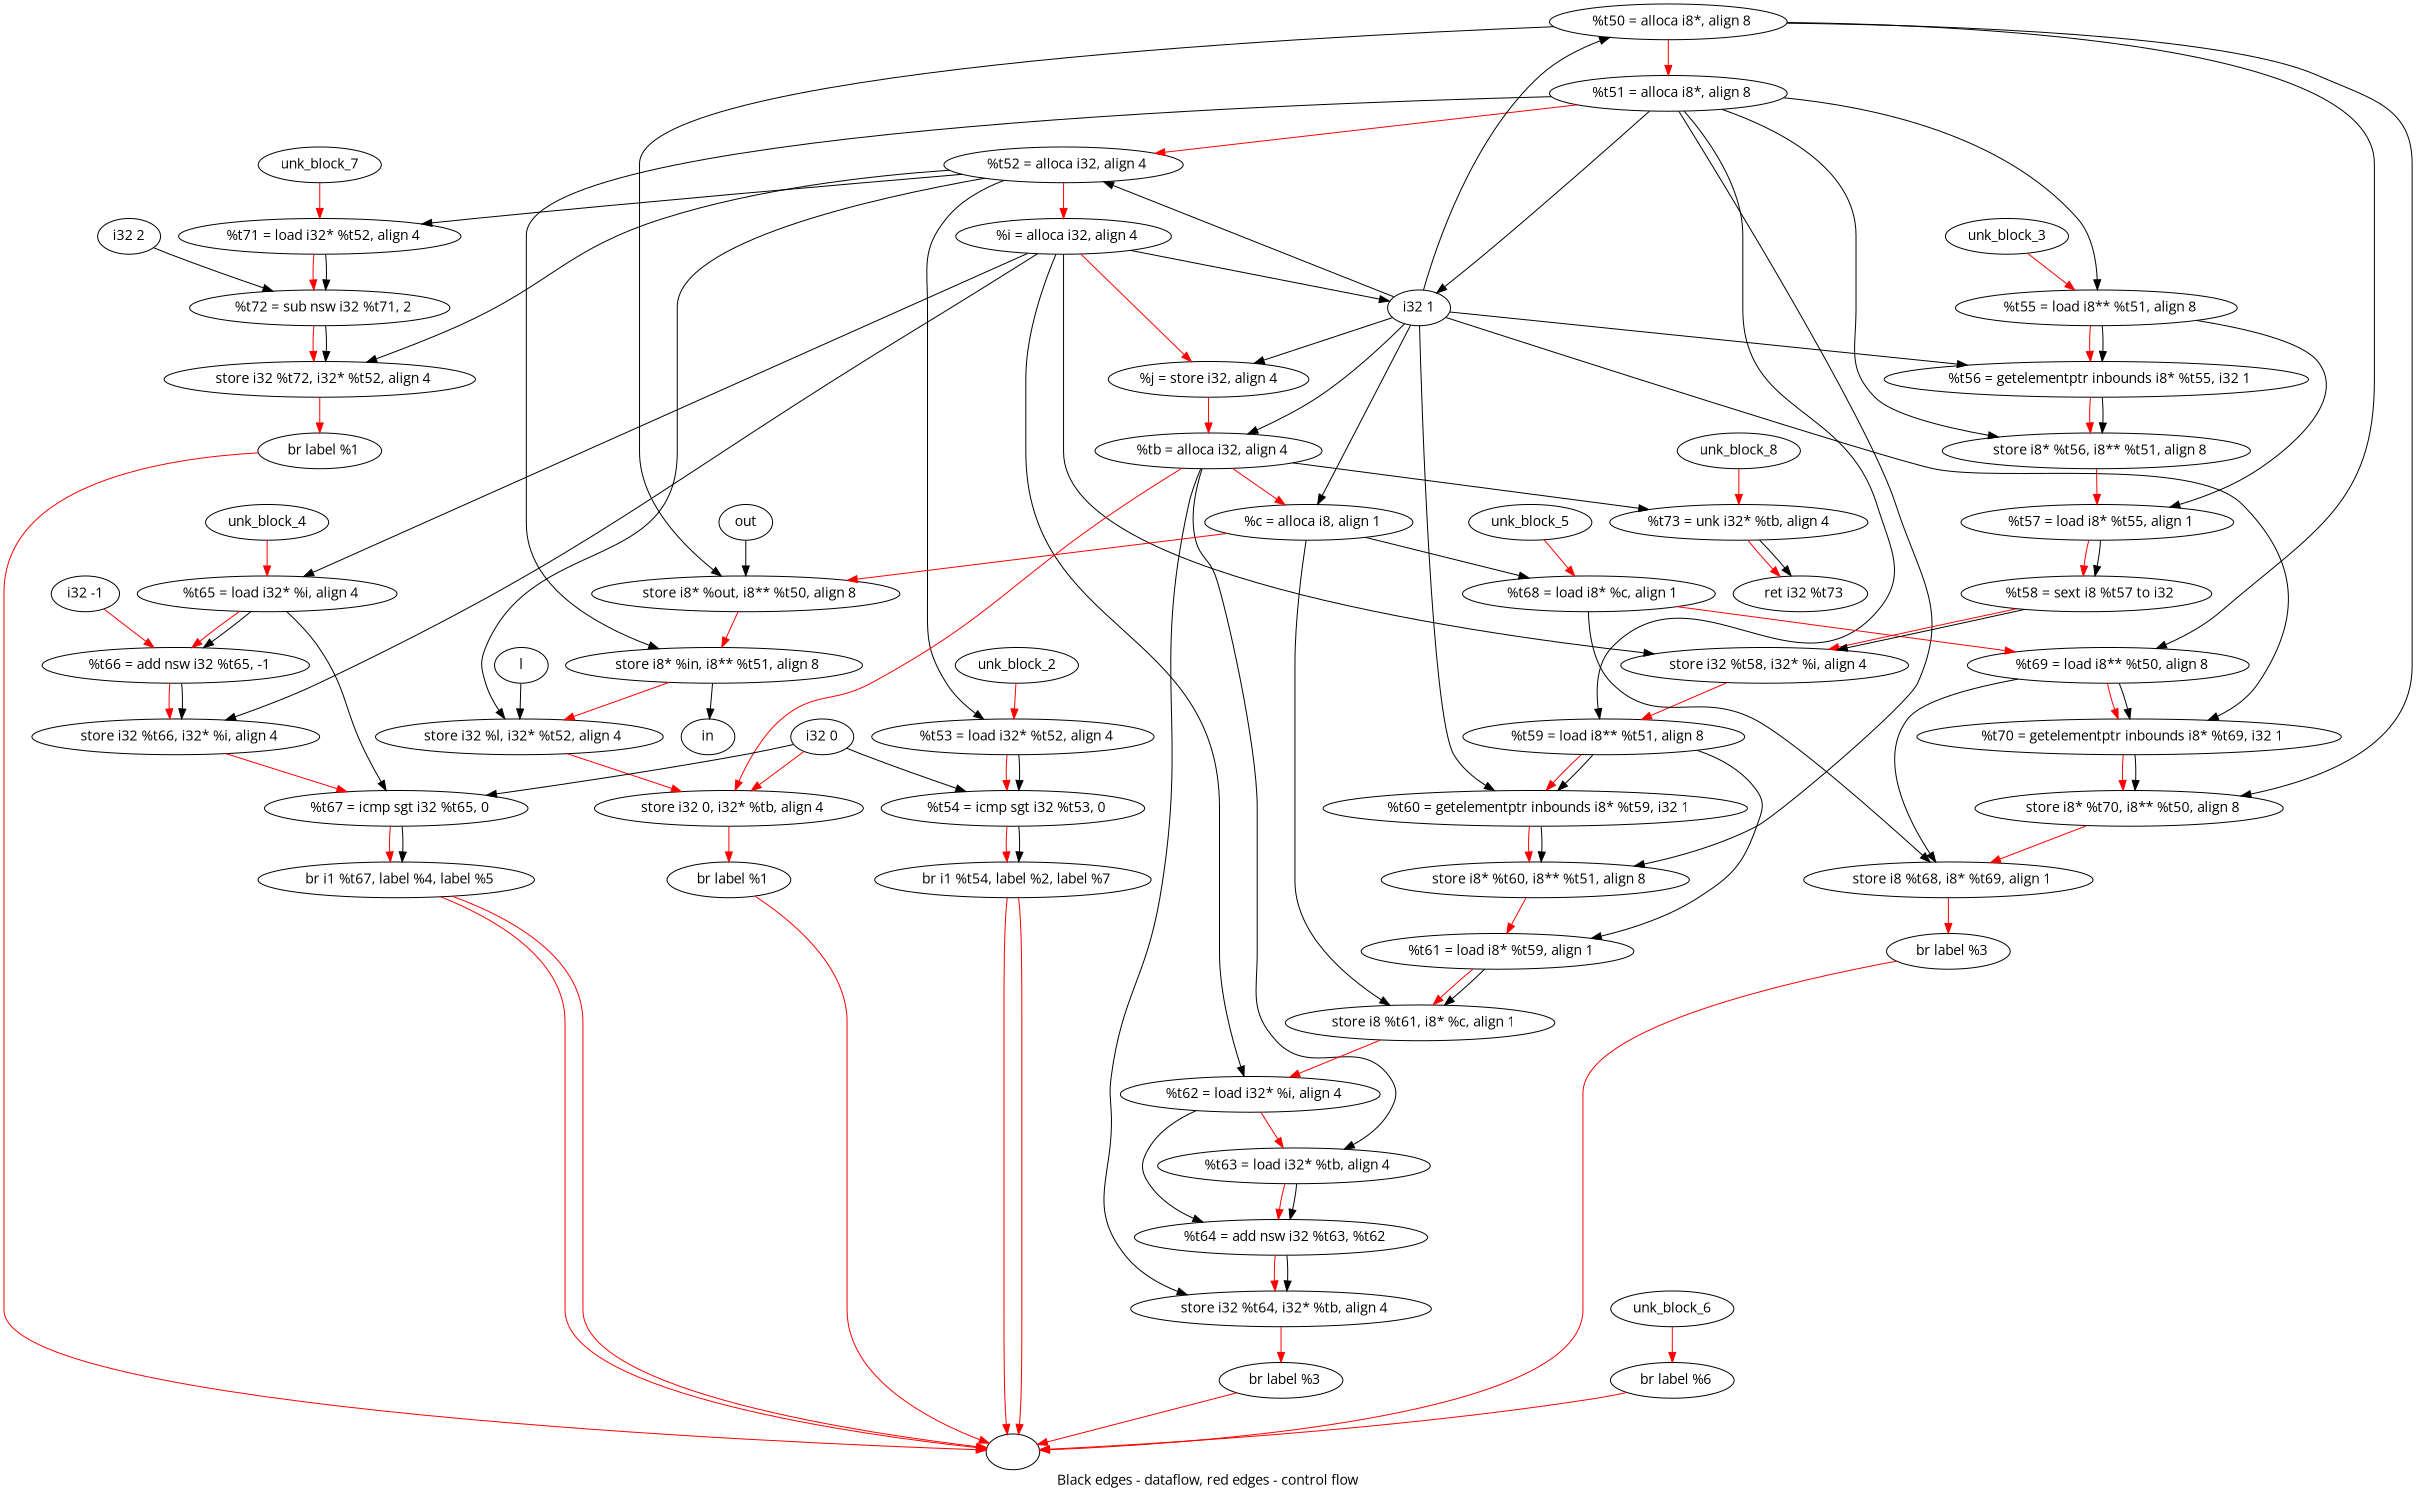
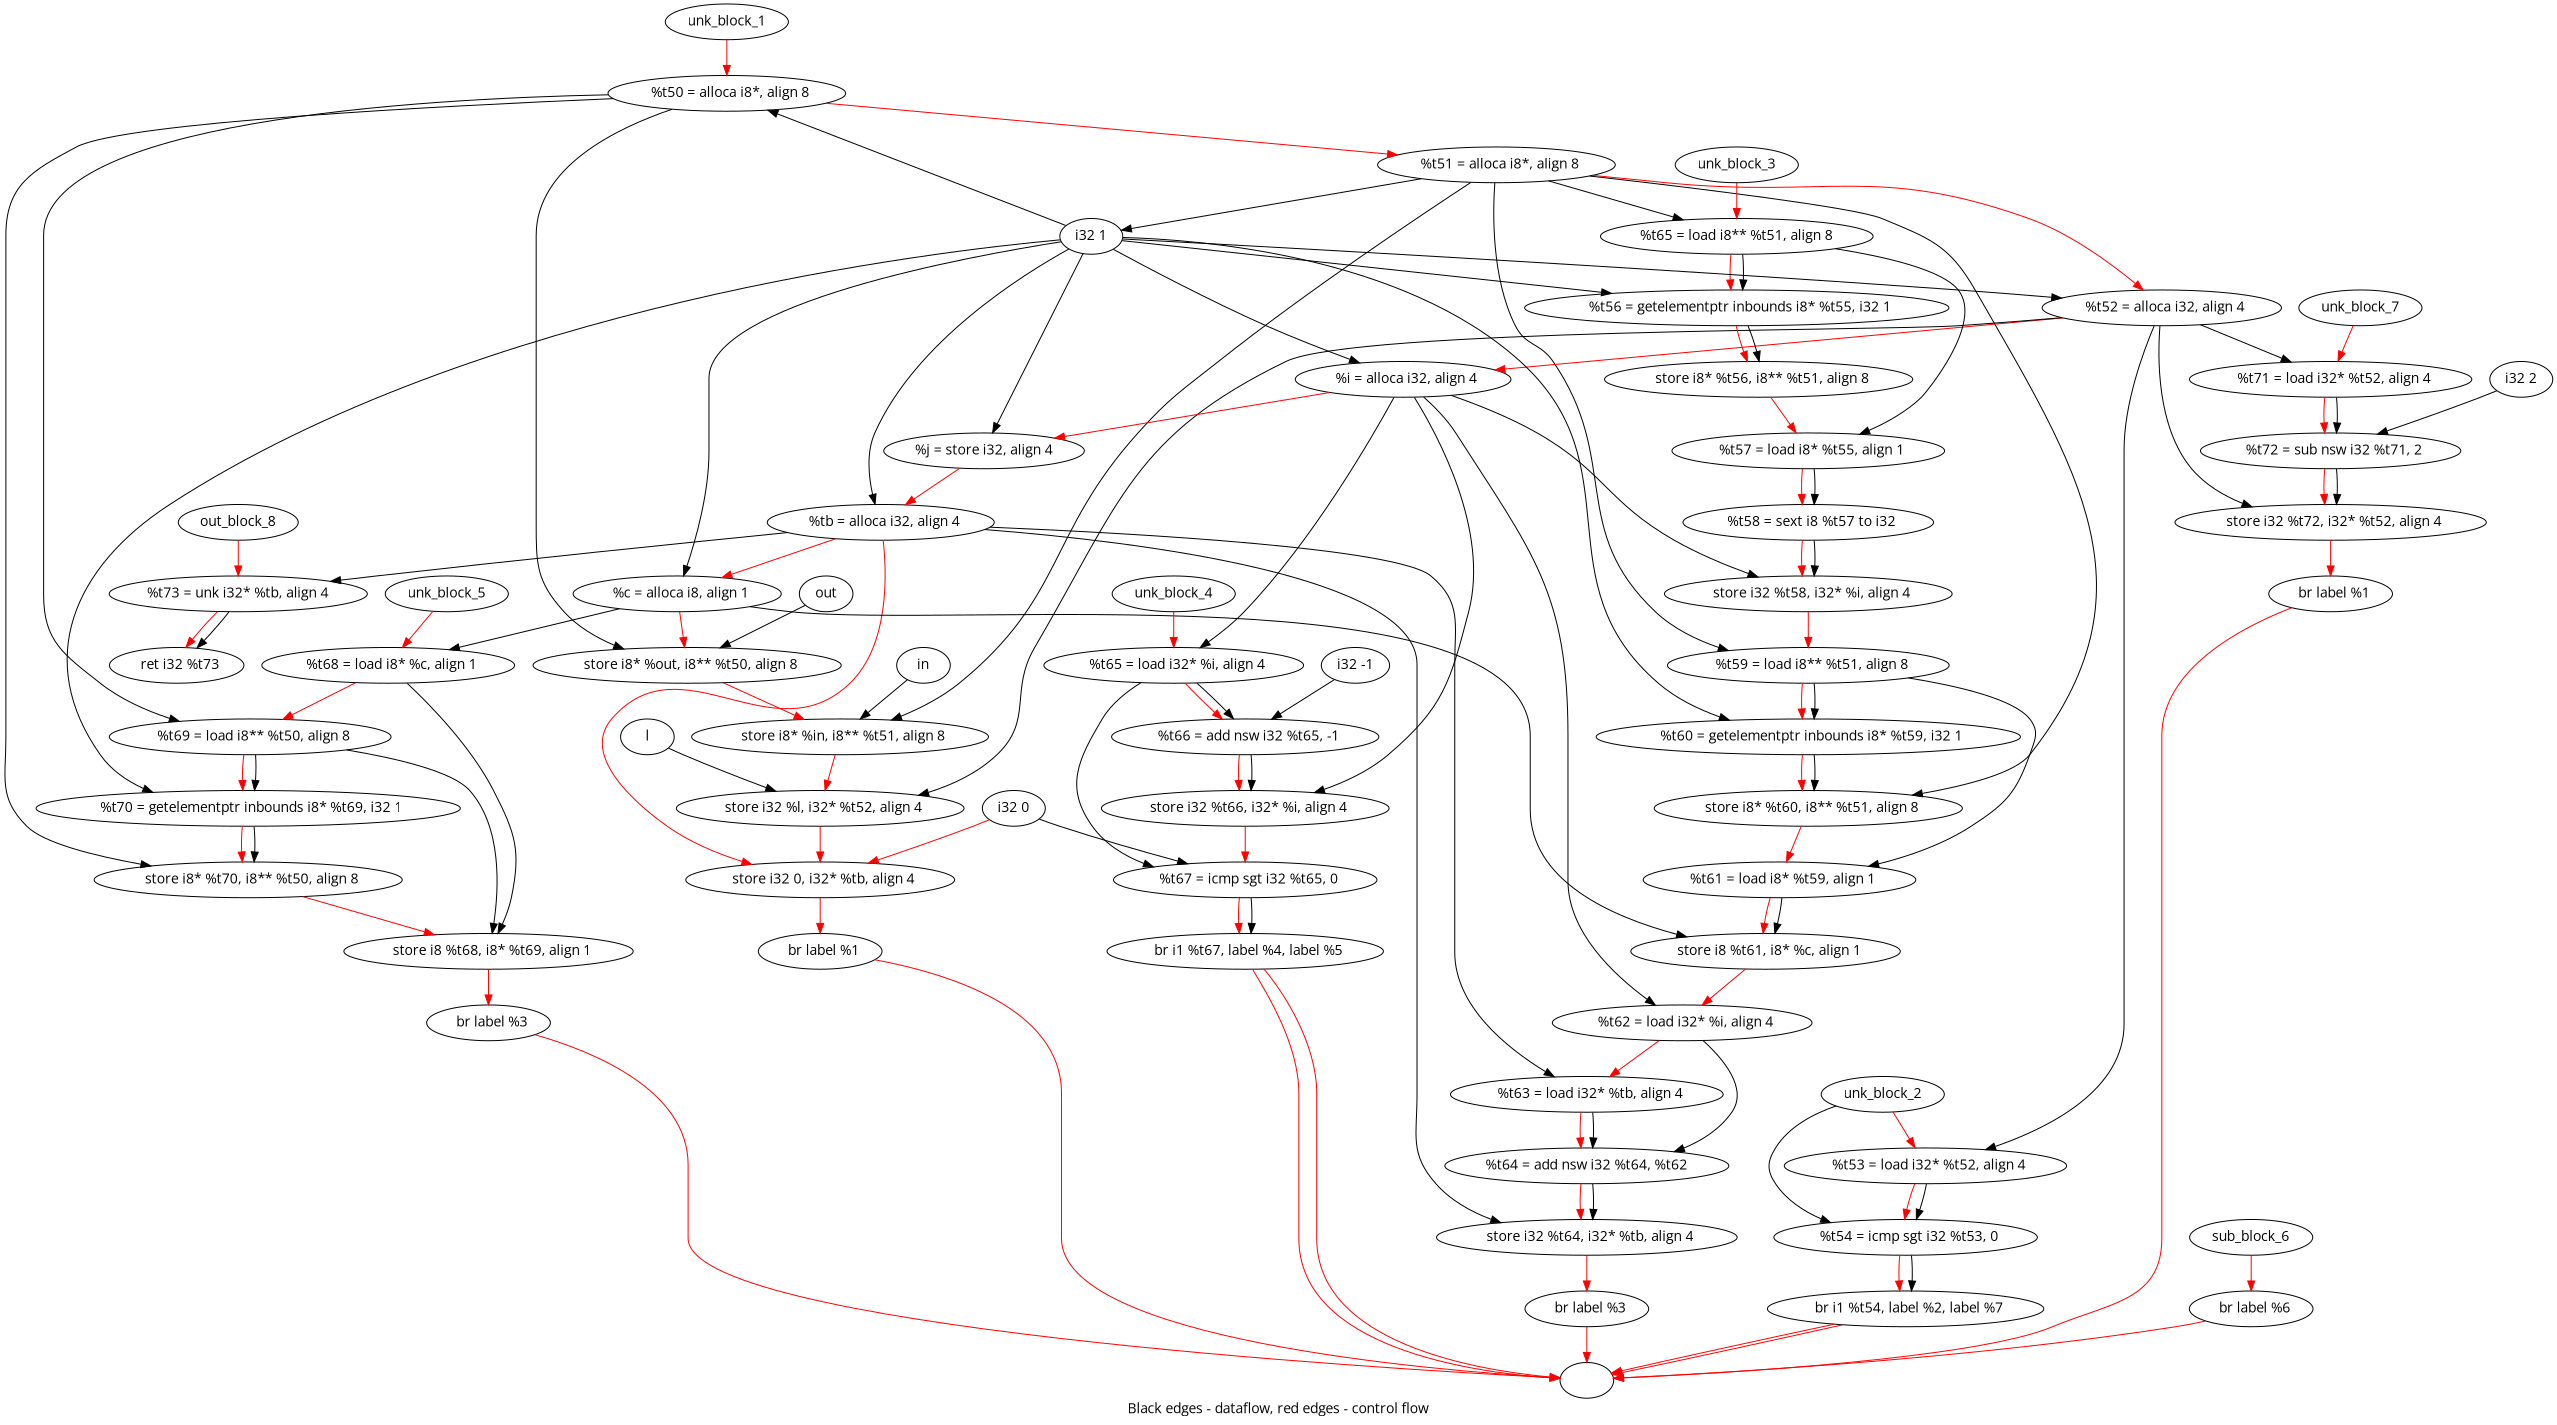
  digraph {
    compound=true
    fontname="Open Sans"
    label="Black edges - dataflow, red edges - control flow"
    node [fontname="Open Sans"]
    edge [fontname="Open Sans"]
    n1 [label="  %t50 = alloca i8*, align 8"]
    n2 [label="  %t51 = alloca i8*, align 8"]
    n3 [label="  store i8* %out, i8** %t50, align 8"]
    n4 [label="  %t69 = load i8** %t50, align 8"]
    n5 [label="  store i8* %t70, i8** %t50, align 8"]
    n6 [label="  %t52 = alloca i32, align 4"]
    n7 [label="  store i8* %in, i8** %t51, align 8"]
-   n8 [label="  %t55 = load i8** %t51, align 8"]
+   n8 [label="%t65 = load i8** %t51, align 8"]
    n9 [label="  store i8* %t56, i8** %t51, align 8"]
    n10 [label="  %t59 = load i8** %t51, align 8"]
    n11 [label="  store i8* %t60, i8** %t51, align 8"]
    "i32 1"
    n13 [label="  %t70 = getelementptr inbounds i8* %t69, i32 1"]
    n14 [label="  store i8 %t68, i8* %t69, align 1"]
    n15 [label="  %i = alloca i32, align 4"]
    n16 [label="  store i32 %l, i32* %t52, align 4"]
    n17 [label="  %t53 = load i32* %t52, align 4"]
    n18 [label="  %t71 = load i32* %t52, align 4"]
    n19 [label="  store i32 %t72, i32* %t52, align 4"]
    n20 [label="  %t56 = getelementptr inbounds i8* %t55, i32 1"]
    n21 [label="  %t57 = load i8* %t55, align 1"]
    n22 [label="  %t60 = getelementptr inbounds i8* %t59, i32 1"]
    n23 [label="  %t61 = load i8* %t59, align 1"]
    n24 [label="%j = store i32, align 4"]
    n25 [label="  store i32 %t58, i32* %i, align 4"]
    n26 [label="  %t62 = load i32* %i, align 4"]
    n27 [label="  %t65 = load i32* %i, align 4"]
    n28 [label="  store i32 %t66, i32* %i, align 4"]
    n29 [label="  store i32 0, i32* %tb, align 4"]
    n30 [label="  %t54 = icmp sgt i32 %t53, 0"]
    n31 [label="  %t72 = sub nsw i32 %t71, 2"]
    n32 [label="  br label %1"]
    n33 [label="  %tb = alloca i32, align 4"]
    n34 [label="  %t63 = load i32* %tb, align 4"]
-   n35 [label="  %t64 = add nsw i32 %t63, %t62"]
+   n35 [label="%t64 = add nsw i32 %t64, %t62"]
    n36 [label="  %t67 = icmp sgt i32 %t65, 0"]
    n37 [label="  %t66 = add nsw i32 %t65, -1"]
    n38 [label="  %c = alloca i8, align 1"]
    n39 [label="  store i32 %t64, i32* %tb, align 4"]
    n40 [label="%t73 = unk i32* %tb, align 4"]
    n41 [label="  store i8 %t61, i8* %c, align 1"]
    n42 [label="  %t68 = load i8* %c, align 1"]
    n43 [label="  br label %1"]
    n44 [label="  br label %3"]
    n45 [label="  ret i32 %t73"]
    ""
+   unk_block_1
    out
    in
    l
    "i32 0"
    n52 [label="  br i1 %t54, label %2, label %7"]
    n53 [label="  br i1 %t67, label %4, label %5"]
    unk_block_2
    n55 [label="  %t58 = sext i8 %t57 to i32"]
    unk_block_3
    unk_block_4
    "i32 -1"
    n59 [label="  br label %3"]
    unk_block_5
    n61 [label="  br label %6"]
-   unk_block_6
+   unk_block_6 [label=sub_block_6]
    unk_block_7
    "i32 2"
-   unk_block_8
+   unk_block_8 [label=out_block_8]
    n1 -> n2 [color=red weight=2]
    n1 -> n3
    n1 -> n4
    n1 -> n5
    n2 -> n6 [color=red weight=2]
    n2 -> n7
    n2 -> n8
-   n2 -> n9
    n2 -> n10
    n2 -> n11
    n2 -> "i32 1"
    n3 -> n7 [color=red weight=2]
    n4 -> n13 [color=red weight=2]
    n4 -> n13
    n4 -> n14
    n5 -> n14 [color=red weight=2]
    n6 -> n15 [color=red weight=2]
    n6 -> n16
    n6 -> n17
    n6 -> n18
    n6 -> n19
    n7 -> n16 [color=red weight=2]
    n8 -> n20 [color=red weight=2]
    n8 -> n20
    n8 -> n21
    n9 -> n21 [color=red weight=2]
    n10 -> n22 [color=red weight=2]
    n10 -> n22
    n10 -> n23
    n11 -> n23 [color=red weight=2]
    "i32 1" -> n1
    "i32 1" -> n6
    "i32 1" -> n13
-   n15 -> "i32 1"
+   "i32 1" -> n15
    "i32 1" -> n20
    "i32 1" -> n22
    "i32 1" -> n24
    "i32 1" -> n33
    "i32 1" -> n38
    n13 -> n5 [color=red weight=2]
    n13 -> n5
    n14 -> n59 [color=red weight=2]
    n15 -> n24 [color=red weight=2]
    n15 -> n25
    n15 -> n26
    n15 -> n27
    n15 -> n28
    n16 -> n29 [color=red weight=2]
    n17 -> n30 [color=red weight=2]
    n17 -> n30
    n18 -> n31 [color=red weight=2]
    n18 -> n31
    n19 -> n32 [color=red weight=2]
    n20 -> n9 [color=red weight=2]
    n20 -> n9
    n21 -> n55 [color=red weight=2]
    n21 -> n55
    n22 -> n11 [color=red weight=2]
    n22 -> n11
    n23 -> n41 [color=red weight=2]
    n23 -> n41
    n24 -> n33 [color=red weight=2]
    n25 -> n10 [color=red weight=2]
    n26 -> n34 [color=red weight=2]
    n26 -> n35
    n27 -> n36
    n27 -> n37 [color=red weight=2]
    n27 -> n37
    n28 -> n36 [color=red weight=2]
    n29 -> n43 [color=red weight=2]
    n30 -> n52 [color=red weight=2]
    n30 -> n52
    n31 -> n19 [color=red weight=2]
    n31 -> n19
    n32 -> "" [color=red]
    n33 -> n29 [color=red]
    n33 -> n34
    n33 -> n38 [color=red weight=2]
    n33 -> n39
    n33 -> n40
    n34 -> n35 [color=red weight=2]
    n34 -> n35
    n35 -> n39 [color=red weight=2]
    n35 -> n39
    n36 -> n53 [color=red weight=2]
    n36 -> n53
    n37 -> n28 [color=red weight=2]
    n37 -> n28
    n38 -> n3 [color=red weight=2]
    n38 -> n41
    n38 -> n42
    n39 -> n44 [color=red weight=2]
    n40 -> n45 [color=red weight=2]
    n40 -> n45
    n41 -> n26 [color=red weight=2]
    n42 -> n4 [color=red weight=2]
    n42 -> n14
    n43 -> "" [color=red]
    n44 -> "" [color=red]
+   unk_block_1 -> n1 [color=red]
    out -> n3
-   n7 -> in
+   in -> n7
    l -> n16
    "i32 0" -> n29 [color=red]
-   "i32 0" -> n30
+   unk_block_2 -> n30
    "i32 0" -> n36
    n52 -> "" [color=red]
    n52 -> "" [color=red]
    n53 -> "" [color=red]
    n53 -> "" [color=red]
    unk_block_2 -> n17 [color=red]
    n55 -> n25 [color=red weight=2]
    n55 -> n25
    unk_block_3 -> n8 [color=red]
    unk_block_4 -> n27 [color=red]
-   "i32 -1" -> n37 [color=red]
+   "i32 -1" -> n37
    n59 -> "" [color=red]
    unk_block_5 -> n42 [color=red]
    n61 -> "" [color=red]
    unk_block_6 -> n61 [color=red]
    unk_block_7 -> n18 [color=red]
    "i32 2" -> n31
    unk_block_8 -> n40 [color=red]
  }
